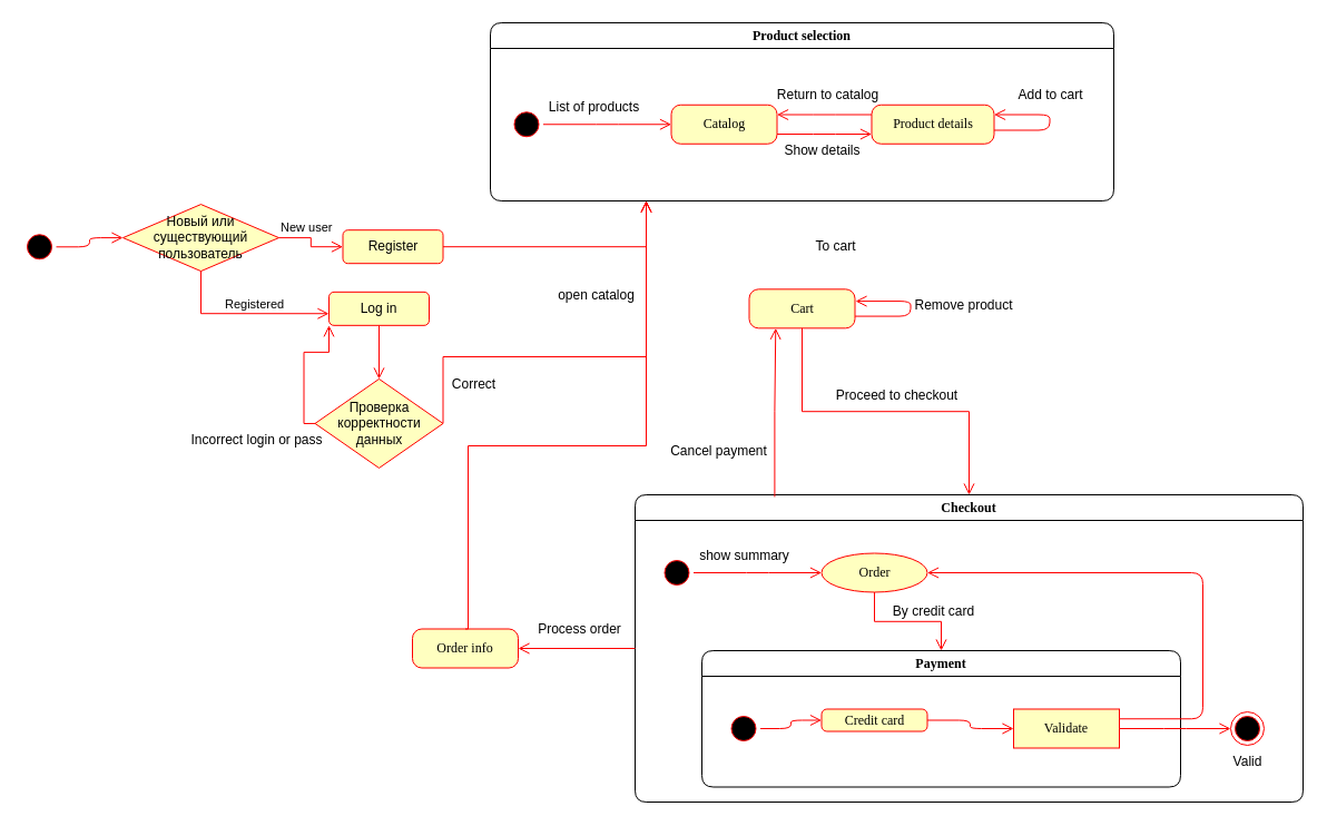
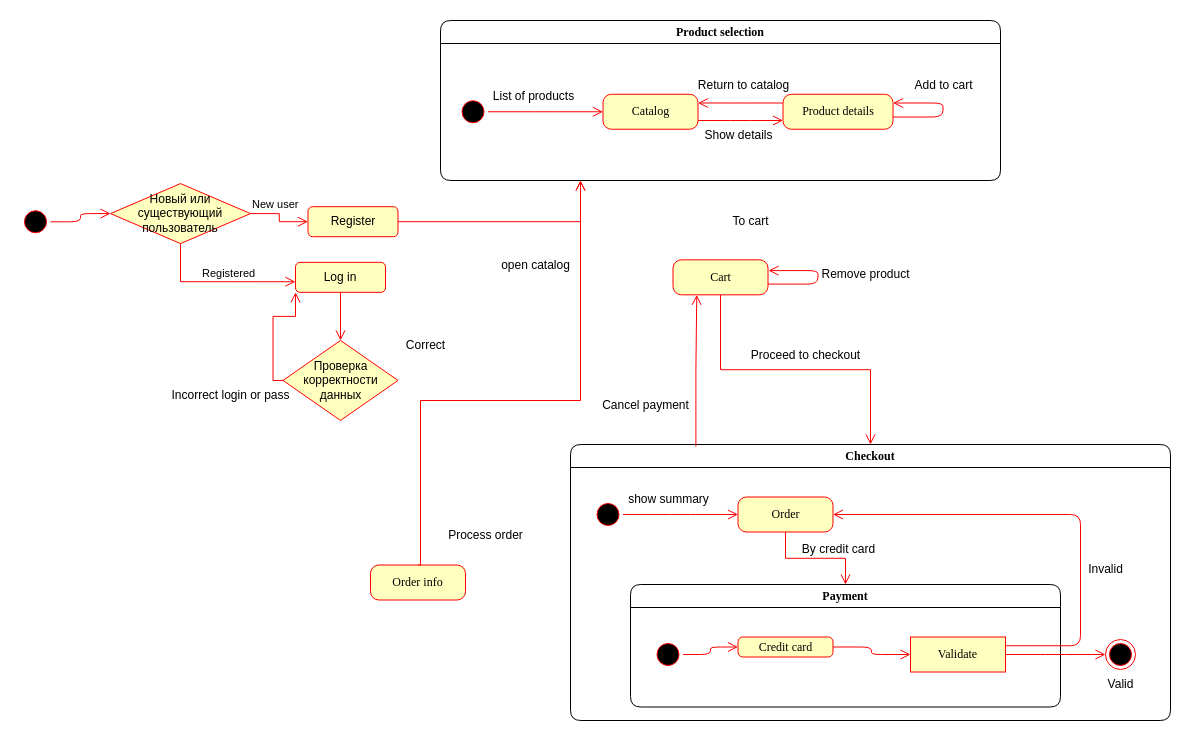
  <mxCell id="0" />
  <mxCell id="1" parent="0" />
  <mxCell id="2" value="" style="ellipse;html=1;shape=startState;fillColor=#000000;strokeColor=#ff0000;rounded=1;shadow=0;comic=0;labelBackgroundColor=none;fontFamily=Verdana;fontSize=12;fontColor=#000000;align=center;direction=south;" parent="1" vertex="1"><mxGeometry x="20" y="206.25" width="30" height="30" as="geometry" /></mxCell>
  <mxCell id="3" value="Checkout" style="swimlane;whiteSpace=wrap;html=1;rounded=1;shadow=0;comic=0;labelBackgroundColor=none;strokeWidth=1;fontFamily=Verdana;fontSize=12;align=center;" parent="1" vertex="1"><mxGeometry x="570" y="444" width="600" height="276" as="geometry" /></mxCell>
- <mxCell id="4" value="Order" style="ellipse;whiteSpace=wrap;html=1;arcSize=24;fillColor=#ffffc0;strokeColor=#ff0000;shadow=0;comic=0;labelBackgroundColor=none;fontFamily=Verdana;fontSize=12;fontColor=#000000;align=center;" vertex="1" parent="3"><mxGeometry x="167.5" y="52.5" width="95" height="35" as="geometry" /></mxCell>
+ <mxCell id="4" value="Order" style="rounded=1;whiteSpace=wrap;html=1;arcSize=24;fillColor=#ffffc0;strokeColor=#ff0000;shadow=0;comic=0;labelBackgroundColor=none;fontFamily=Verdana;fontSize=12;fontColor=#000000;align=center;" vertex="1" parent="3"><mxGeometry x="167.5" y="52.5" width="95" height="35" as="geometry" /></mxCell>
  <mxCell id="5" style="edgeStyle=elbowEdgeStyle;html=1;labelBackgroundColor=none;endArrow=open;endSize=8;strokeColor=#ff0000;fontFamily=Verdana;fontSize=12;align=left;" edge="1" parent="3" source="6" target="4"><mxGeometry relative="1" as="geometry" /></mxCell>
  <mxCell id="6" value="" style="ellipse;html=1;shape=startState;fillColor=#000000;strokeColor=#ff0000;rounded=1;shadow=0;comic=0;labelBackgroundColor=none;fontFamily=Verdana;fontSize=12;fontColor=#000000;align=center;direction=south;" vertex="1" parent="3"><mxGeometry x="22.5" y="55" width="30" height="30" as="geometry" /></mxCell>
  <mxCell id="7" value="show summary" style="text;html=1;align=center;verticalAlign=middle;resizable=0;points=[];autosize=1;strokeColor=none;fillColor=none;" vertex="1" parent="3"><mxGeometry x="47.5" y="40" width="100" height="30" as="geometry" /></mxCell>
  <mxCell id="8" value="Payment" style="swimlane;whiteSpace=wrap;html=1;rounded=1;shadow=0;comic=0;labelBackgroundColor=none;strokeWidth=1;fontFamily=Verdana;fontSize=12;align=center;" vertex="1" parent="3"><mxGeometry x="60" y="140" width="430" height="122.5" as="geometry" /></mxCell>
  <mxCell id="9" value="Credit card" style="rounded=1;whiteSpace=wrap;html=1;arcSize=24;fillColor=#ffffc0;strokeColor=#ff0000;shadow=0;comic=0;labelBackgroundColor=none;fontFamily=Verdana;fontSize=12;fontColor=#000000;align=center;" vertex="1" parent="8"><mxGeometry x="107.5" y="52.5" width="95" height="20" as="geometry" /></mxCell>
  <mxCell id="10" style="edgeStyle=elbowEdgeStyle;html=1;labelBackgroundColor=none;endArrow=open;endSize=8;strokeColor=#ff0000;fontFamily=Verdana;fontSize=12;align=left;" edge="1" parent="8" source="11" target="9"><mxGeometry relative="1" as="geometry" /></mxCell>
  <mxCell id="11" value="" style="ellipse;html=1;shape=startState;fillColor=#000000;strokeColor=#ff0000;rounded=1;shadow=0;comic=0;labelBackgroundColor=none;fontFamily=Verdana;fontSize=12;fontColor=#000000;align=center;direction=south;" vertex="1" parent="8"><mxGeometry x="22.5" y="55" width="30" height="30" as="geometry" /></mxCell>
  <mxCell id="12" style="edgeStyle=elbowEdgeStyle;html=1;labelBackgroundColor=none;endArrow=open;endSize=8;strokeColor=#ff0000;fontFamily=Verdana;fontSize=12;align=left;exitX=1;exitY=0.5;exitDx=0;exitDy=0;entryX=0;entryY=0.5;entryDx=0;entryDy=0;" edge="1" parent="8" source="9" target="13"><mxGeometry relative="1" as="geometry"><mxPoint x="217.5" y="69.57" as="sourcePoint" /><mxPoint x="267.5" y="70" as="targetPoint" /></mxGeometry></mxCell>
  <mxCell id="13" value="Validate" style="whiteSpace=wrap;html=1;arcSize=24;fillColor=#ffffc0;strokeColor=#ff0000;shadow=0;comic=0;labelBackgroundColor=none;fontFamily=Verdana;fontSize=12;fontColor=#000000;align=center;rounded=0;" vertex="1" parent="8"><mxGeometry x="280" y="52.5" width="95" height="35" as="geometry" /></mxCell>
  <mxCell id="14" value="" style="edgeStyle=orthogonalEdgeStyle;html=1;align=left;verticalAlign=top;endArrow=open;endSize=8;strokeColor=#ff0000;rounded=0;exitX=0.5;exitY=1;exitDx=0;exitDy=0;entryX=0.5;entryY=0;entryDx=0;entryDy=0;" edge="1" parent="3" source="4" target="8"><mxGeometry x="-1" relative="1" as="geometry"><mxPoint x="348" y="266" as="targetPoint" /><mxPoint x="320" y="70" as="sourcePoint" /><Array as="points" /></mxGeometry></mxCell>
  <mxCell id="15" value="By credit card" style="text;html=1;align=center;verticalAlign=middle;resizable=0;points=[];autosize=1;strokeColor=none;fillColor=none;" vertex="1" parent="3"><mxGeometry x="217.5" y="90" width="100" height="30" as="geometry" /></mxCell>
  <mxCell id="16" style="edgeStyle=elbowEdgeStyle;html=1;labelBackgroundColor=none;endArrow=open;endSize=8;strokeColor=#ff0000;fontFamily=Verdana;fontSize=12;align=left;exitX=1;exitY=0.25;exitDx=0;exitDy=0;entryX=1;entryY=0.5;entryDx=0;entryDy=0;" edge="1" parent="3" source="13" target="4"><mxGeometry relative="1" as="geometry"><mxPoint x="485" y="170" as="sourcePoint" /><mxPoint x="575" y="170" as="targetPoint" /><Array as="points"><mxPoint x="510" y="130" /></Array></mxGeometry></mxCell>
+ <mxCell id="17" value="Invalid" style="text;html=1;align=center;verticalAlign=middle;resizable=0;points=[];autosize=1;strokeColor=none;fillColor=none;" vertex="1" parent="3"><mxGeometry x="505" y="110" width="60" height="30" as="geometry" /></mxCell>
  <mxCell id="18" value="" style="ellipse;html=1;shape=endState;fillColor=#000000;strokeColor=#ff0000;" vertex="1" parent="3"><mxGeometry x="535" y="195.0" width="30" height="30" as="geometry" /></mxCell>
  <mxCell id="19" style="edgeStyle=elbowEdgeStyle;html=1;labelBackgroundColor=none;endArrow=open;endSize=8;strokeColor=#ff0000;fontFamily=Verdana;fontSize=12;align=left;exitX=1;exitY=0.5;exitDx=0;exitDy=0;" edge="1" parent="3" source="13" target="18"><mxGeometry relative="1" as="geometry"><mxPoint x="495" y="210" as="sourcePoint" /><mxPoint x="545" y="210" as="targetPoint" /></mxGeometry></mxCell>
  <mxCell id="20" value="Valid" style="text;html=1;align=center;verticalAlign=middle;resizable=0;points=[];autosize=1;strokeColor=none;fillColor=none;" vertex="1" parent="3"><mxGeometry x="525" y="225" width="50" height="30" as="geometry" /></mxCell>
  <mxCell id="21" style="edgeStyle=orthogonalEdgeStyle;html=1;labelBackgroundColor=none;endArrow=open;endSize=8;strokeColor=#ff0000;fontFamily=Verdana;fontSize=12;align=left;entryX=0;entryY=0.5;entryDx=0;entryDy=0;" parent="1" source="2" target="22" edge="1"><mxGeometry relative="1" as="geometry"><mxPoint x="195" y="281.25" as="targetPoint" /></mxGeometry></mxCell>
  <mxCell id="22" value="Новый или существующий пользователь" style="rhombus;whiteSpace=wrap;html=1;fontColor=#000000;fillColor=#ffffc0;strokeColor=#ff0000;" vertex="1" parent="1"><mxGeometry x="110" y="183.08" width="140" height="60" as="geometry" /></mxCell>
  <mxCell id="23" value="New user" style="edgeStyle=orthogonalEdgeStyle;html=1;align=left;verticalAlign=bottom;endArrow=open;endSize=8;strokeColor=#ff0000;rounded=0;entryX=0;entryY=0.5;entryDx=0;entryDy=0;" edge="1" parent="1" source="22" target="25"><mxGeometry x="-1" relative="1" as="geometry"><mxPoint x="295" y="221.2" as="targetPoint" /></mxGeometry></mxCell>
  <mxCell id="24" value="Registered" style="edgeStyle=orthogonalEdgeStyle;html=1;align=left;verticalAlign=top;endArrow=open;endSize=8;strokeColor=#ff0000;rounded=0;entryX=0;entryY=0.5;entryDx=0;entryDy=0;exitX=0.5;exitY=1;exitDx=0;exitDy=0;" edge="1" parent="1" source="22"><mxGeometry x="-0.242" y="21" relative="1" as="geometry"><mxPoint x="294.95" y="281.23" as="targetPoint" /><mxPoint x="174.998" y="242.446" as="sourcePoint" /><Array as="points"><mxPoint x="180" y="281" /></Array><mxPoint as="offset" /></mxGeometry></mxCell>
  <mxCell id="25" value="Register&lt;span style=&quot;color: rgba(0, 0, 0, 0); font-family: monospace; font-size: 0px; text-align: start; text-wrap: nowrap;&quot;&gt;%3CmxGraphModel%3E%3Croot%3E%3CmxCell%20id%3D%220%22%2F%3E%3CmxCell%20id%3D%221%22%20parent%3D%220%22%2F%3E%3CmxCell%20id%3D%222%22%20value%3D%22Browse%20Items%22%20style%3D%22rounded%3D1%3BwhiteSpace%3Dwrap%3Bhtml%3D1%3BfillColor%3D%23ffffc0%3BstrokeColor%3D%23ff0000%3BfontColor%3D%23000000%3B%22%20vertex%3D%221%22%20parent%3D%221%22%3E%3CmxGeometry%20x%3D%22220%22%20y%3D%22110%22%20width%3D%2290%22%20height%3D%2230%22%20as%3D%22geometry%22%2F%3E%3C%2FmxCell%3E%3C%2Froot%3E%3C%2FmxGraphModel%3E&lt;/span&gt;" style="rounded=1;whiteSpace=wrap;html=1;fillColor=#ffffc0;strokeColor=#ff0000;fontColor=#000000;" vertex="1" parent="1"><mxGeometry x="307.5" y="206.2" width="90" height="30" as="geometry" /></mxCell>
  <mxCell id="26" value="Log in" style="rounded=1;whiteSpace=wrap;html=1;fillColor=#ffffc0;strokeColor=#ff0000;fontColor=#000000;" vertex="1" parent="1"><mxGeometry x="295" y="261.83" width="90" height="30" as="geometry" /></mxCell>
  <mxCell id="27" value="Проверка корректности данных" style="rhombus;whiteSpace=wrap;html=1;fontColor=#000000;fillColor=#ffffc0;strokeColor=#ff0000;" vertex="1" parent="1"><mxGeometry x="282.5" y="339.95" width="115" height="80" as="geometry" /></mxCell>
  <mxCell id="28" value="" style="edgeStyle=orthogonalEdgeStyle;html=1;align=left;verticalAlign=top;endArrow=open;endSize=8;strokeColor=#ff0000;rounded=0;entryX=0.5;entryY=0;entryDx=0;entryDy=0;exitX=0.5;exitY=1;exitDx=0;exitDy=0;" edge="1" parent="1" source="26" target="27"><mxGeometry x="-1" relative="1" as="geometry"><mxPoint x="289.95" y="358.23" as="targetPoint" /><mxPoint x="170" y="319.95" as="sourcePoint" /><Array as="points" /></mxGeometry></mxCell>
- <mxCell id="29" value="" style="edgeStyle=orthogonalEdgeStyle;html=1;align=left;verticalAlign=top;endArrow=open;endSize=8;strokeColor=#ff0000;rounded=0;exitX=1;exitY=0.5;exitDx=0;exitDy=0;entryX=0.25;entryY=1;entryDx=0;entryDy=0;" edge="1" parent="1" source="27" target="33"><mxGeometry x="-1" relative="1" as="geometry"><mxPoint x="477.5" y="330" as="targetPoint" /><mxPoint x="350" y="305.95" as="sourcePoint" /><Array as="points"><mxPoint x="397" y="320" /><mxPoint x="580" y="320" /></Array></mxGeometry></mxCell>
  <mxCell id="30" value="Correct" style="text;html=1;align=center;verticalAlign=middle;resizable=0;points=[];autosize=1;strokeColor=none;fillColor=none;" vertex="1" parent="1"><mxGeometry x="395" y="330" width="60" height="30" as="geometry" /></mxCell>
  <mxCell id="31" value="Incorrect login or pass" style="text;html=1;align=center;verticalAlign=middle;resizable=0;points=[];autosize=1;strokeColor=none;fillColor=none;" vertex="1" parent="1"><mxGeometry x="160" y="379.95" width="140" height="30" as="geometry" /></mxCell>
  <mxCell id="32" value="" style="edgeStyle=orthogonalEdgeStyle;html=1;align=left;verticalAlign=top;endArrow=open;endSize=8;strokeColor=#ff0000;rounded=0;exitX=1;exitY=0.5;exitDx=0;exitDy=0;entryX=0.25;entryY=1;entryDx=0;entryDy=0;" edge="1" parent="1" source="25" target="33"><mxGeometry x="-1" relative="1" as="geometry"><mxPoint x="477.5" y="250" as="targetPoint" /><mxPoint x="412.45" y="265.92" as="sourcePoint" /><Array as="points" /></mxGeometry></mxCell>
  <mxCell id="33" value="Product selection" style="swimlane;whiteSpace=wrap;html=1;rounded=1;shadow=0;comic=0;labelBackgroundColor=none;strokeWidth=1;fontFamily=Verdana;fontSize=12;align=center;" vertex="1" parent="1"><mxGeometry x="440" y="20" width="560" height="160" as="geometry" /></mxCell>
  <mxCell id="34" style="edgeStyle=elbowEdgeStyle;html=1;labelBackgroundColor=none;endArrow=open;endSize=8;strokeColor=#ff0000;fontFamily=Verdana;fontSize=12;align=left;exitX=1;exitY=0.75;exitDx=0;exitDy=0;entryX=0;entryY=0.75;entryDx=0;entryDy=0;" edge="1" parent="33" source="35" target="39"><mxGeometry relative="1" as="geometry"><mxPoint x="287.5" y="99.95" as="sourcePoint" /><mxPoint x="372.5" y="99.95" as="targetPoint" /><Array as="points" /></mxGeometry></mxCell>
  <mxCell id="35" value="Catalog" style="rounded=1;whiteSpace=wrap;html=1;arcSize=24;fillColor=#ffffc0;strokeColor=#ff0000;shadow=0;comic=0;labelBackgroundColor=none;fontFamily=Verdana;fontSize=12;fontColor=#000000;align=center;" vertex="1" parent="33"><mxGeometry x="162.5" y="73.75" width="95" height="35" as="geometry" /></mxCell>
  <mxCell id="36" style="edgeStyle=elbowEdgeStyle;html=1;labelBackgroundColor=none;endArrow=open;endSize=8;strokeColor=#ff0000;fontFamily=Verdana;fontSize=12;align=left;" edge="1" parent="33" source="37" target="35"><mxGeometry relative="1" as="geometry" /></mxCell>
  <mxCell id="37" value="" style="ellipse;html=1;shape=startState;fillColor=#000000;strokeColor=#ff0000;rounded=1;shadow=0;comic=0;labelBackgroundColor=none;fontFamily=Verdana;fontSize=12;fontColor=#000000;align=center;direction=south;" vertex="1" parent="33"><mxGeometry x="17.5" y="76.25" width="30" height="30" as="geometry" /></mxCell>
  <mxCell id="38" style="edgeStyle=elbowEdgeStyle;html=1;labelBackgroundColor=none;endArrow=open;endSize=8;strokeColor=#ff0000;fontFamily=Verdana;fontSize=12;align=left;entryX=1;entryY=0.25;entryDx=0;entryDy=0;" edge="1" parent="33" target="39"><mxGeometry relative="1" as="geometry"><mxPoint x="452.5" y="96.5" as="sourcePoint" /><mxPoint x="452.5" y="73.75" as="targetPoint" /><Array as="points"><mxPoint x="502.5" y="90.25" /><mxPoint x="482.5" y="72.75" /></Array></mxGeometry></mxCell>
  <mxCell id="39" value="Product details" style="rounded=1;whiteSpace=wrap;html=1;arcSize=24;fillColor=#ffffc0;strokeColor=#ff0000;shadow=0;comic=0;labelBackgroundColor=none;fontFamily=Verdana;fontSize=12;fontColor=#000000;align=center;" vertex="1" parent="33"><mxGeometry x="342.5" y="73.75" width="110" height="35" as="geometry" /></mxCell>
  <mxCell id="40" value="List of products" style="text;html=1;align=center;verticalAlign=middle;resizable=0;points=[];autosize=1;strokeColor=none;fillColor=none;" vertex="1" parent="33"><mxGeometry x="42.5" y="61.25" width="100" height="30" as="geometry" /></mxCell>
  <mxCell id="41" value="Add to cart" style="text;html=1;align=center;verticalAlign=middle;resizable=0;points=[];autosize=1;strokeColor=none;fillColor=none;" vertex="1" parent="33"><mxGeometry x="462.5" y="50" width="80" height="30" as="geometry" /></mxCell>
  <mxCell id="42" value="Show details" style="text;html=1;align=center;verticalAlign=middle;resizable=0;points=[];autosize=1;strokeColor=none;fillColor=none;" vertex="1" parent="33"><mxGeometry x="252.5" y="100" width="90" height="30" as="geometry" /></mxCell>
  <mxCell id="43" style="edgeStyle=elbowEdgeStyle;html=1;labelBackgroundColor=none;endArrow=open;endSize=8;strokeColor=#ff0000;fontFamily=Verdana;fontSize=12;align=left;entryX=1;entryY=0.25;entryDx=0;entryDy=0;exitX=0;exitY=0.25;exitDx=0;exitDy=0;" edge="1" parent="33" source="39" target="35"><mxGeometry relative="1" as="geometry"><mxPoint x="272.5" y="61.25" as="sourcePoint" /><mxPoint x="357.5" y="61.25" as="targetPoint" /><Array as="points" /></mxGeometry></mxCell>
  <mxCell id="44" value="Return to catalog" style="text;html=1;align=center;verticalAlign=middle;resizable=0;points=[];autosize=1;strokeColor=none;fillColor=none;" vertex="1" parent="33"><mxGeometry x="247.5" y="50" width="110" height="30" as="geometry" /></mxCell>
  <mxCell id="45" value="open catalog" style="text;html=1;align=center;verticalAlign=middle;resizable=0;points=[];autosize=1;strokeColor=none;fillColor=none;" vertex="1" parent="1"><mxGeometry x="490" y="250" width="90" height="30" as="geometry" /></mxCell>
  <mxCell id="46" value="To cart" style="text;html=1;align=center;verticalAlign=middle;resizable=0;points=[];autosize=1;strokeColor=none;fillColor=none;" vertex="1" parent="1"><mxGeometry x="720" y="206.2" width="60" height="30" as="geometry" /></mxCell>
  <mxCell id="47" value="Cart" style="rounded=1;whiteSpace=wrap;html=1;arcSize=24;fillColor=#ffffc0;strokeColor=#ff0000;shadow=0;comic=0;labelBackgroundColor=none;fontFamily=Verdana;fontSize=12;fontColor=#000000;align=center;" vertex="1" parent="1"><mxGeometry x="672.5" y="259.33" width="95" height="35" as="geometry" /></mxCell>
  <mxCell id="48" style="edgeStyle=elbowEdgeStyle;html=1;labelBackgroundColor=none;endArrow=open;endSize=8;strokeColor=#ff0000;fontFamily=Verdana;fontSize=12;align=left;entryX=1;entryY=0.25;entryDx=0;entryDy=0;" edge="1" parent="1"><mxGeometry relative="1" as="geometry"><mxPoint x="767.5" y="283.58" as="sourcePoint" /><mxPoint x="768" y="270.08" as="targetPoint" /><Array as="points"><mxPoint x="817.5" y="277.33" /><mxPoint x="797.5" y="259.83" /></Array></mxGeometry></mxCell>
  <mxCell id="49" value="Remove product" style="text;html=1;align=center;verticalAlign=middle;resizable=0;points=[];autosize=1;strokeColor=none;fillColor=none;" vertex="1" parent="1"><mxGeometry x="810" y="259.33" width="110" height="30" as="geometry" /></mxCell>
  <mxCell id="50" value="" style="edgeStyle=orthogonalEdgeStyle;html=1;align=left;verticalAlign=top;endArrow=open;endSize=8;strokeColor=#ff0000;rounded=0;exitX=0.5;exitY=1;exitDx=0;exitDy=0;entryX=0.5;entryY=0;entryDx=0;entryDy=0;" edge="1" parent="1" source="47" target="3"><mxGeometry x="-1" relative="1" as="geometry"><mxPoint x="720" y="342" as="targetPoint" /><mxPoint x="719.13" y="310" as="sourcePoint" /><Array as="points" /></mxGeometry></mxCell>
  <mxCell id="51" value="Proceed to checkout" style="text;html=1;align=center;verticalAlign=middle;resizable=0;points=[];autosize=1;strokeColor=none;fillColor=none;" vertex="1" parent="1"><mxGeometry x="740" y="339.95" width="130" height="30" as="geometry" /></mxCell>
  <mxCell id="52" value="Cancel payment" style="text;html=1;align=center;verticalAlign=middle;resizable=0;points=[];autosize=1;strokeColor=none;fillColor=none;" vertex="1" parent="1"><mxGeometry x="590" y="389.95" width="110" height="30" as="geometry" /></mxCell>
  <mxCell id="53" value="" style="edgeStyle=orthogonalEdgeStyle;html=1;align=left;verticalAlign=top;endArrow=open;endSize=8;strokeColor=#ff0000;rounded=0;entryX=0.25;entryY=1;entryDx=0;entryDy=0;exitX=0.209;exitY=0.007;exitDx=0;exitDy=0;exitPerimeter=0;" edge="1" parent="1" source="3" target="47"><mxGeometry x="-1" relative="1" as="geometry"><mxPoint x="695" y="400" as="targetPoint" /><mxPoint x="696" y="440" as="sourcePoint" /><Array as="points" /></mxGeometry></mxCell>
  <mxCell id="54" value="" style="edgeStyle=orthogonalEdgeStyle;html=1;align=left;verticalAlign=top;endArrow=open;endSize=8;strokeColor=#ff0000;rounded=0;entryX=0;entryY=1;entryDx=0;entryDy=0;exitX=0;exitY=0.5;exitDx=0;exitDy=0;" edge="1" parent="1" source="27" target="26"><mxGeometry x="-1" relative="1" as="geometry"><mxPoint x="350" y="350" as="targetPoint" /><mxPoint x="350" y="302" as="sourcePoint" /><Array as="points" /></mxGeometry></mxCell>
- <mxCell id="55" value="" style="edgeStyle=orthogonalEdgeStyle;html=1;align=left;verticalAlign=top;endArrow=open;endSize=8;strokeColor=#ff0000;rounded=0;entryX=1;entryY=0.5;entryDx=0;entryDy=0;exitX=0;exitY=0.5;exitDx=0;exitDy=0;" edge="1" parent="1" source="3" target="56"><mxGeometry x="-1" relative="1" as="geometry"><mxPoint x="390" y="570" as="targetPoint" /><mxPoint x="490" y="570" as="sourcePoint" /><Array as="points" /></mxGeometry></mxCell>
  <mxCell id="56" value="Order info" style="rounded=1;whiteSpace=wrap;html=1;arcSize=24;fillColor=#ffffc0;strokeColor=#ff0000;shadow=0;comic=0;labelBackgroundColor=none;fontFamily=Verdana;fontSize=12;fontColor=#000000;align=center;" vertex="1" parent="1"><mxGeometry x="370" y="564.5" width="95" height="35" as="geometry" /></mxCell>
  <mxCell id="57" value="" style="edgeStyle=orthogonalEdgeStyle;html=1;align=left;verticalAlign=top;endArrow=open;endSize=8;strokeColor=#ff0000;rounded=0;entryX=0.25;entryY=1;entryDx=0;entryDy=0;exitX=0.5;exitY=0;exitDx=0;exitDy=0;" edge="1" parent="1" source="56" target="33"><mxGeometry x="-1" relative="1" as="geometry"><mxPoint x="532.96" y="339.95" as="targetPoint" /><mxPoint x="351" y="540" as="sourcePoint" /><Array as="points"><mxPoint x="420" y="564" /><mxPoint x="420" y="400" /><mxPoint x="580" y="400" /></Array></mxGeometry></mxCell>
- <mxCell id="58" value="Process order" style="text;html=1;align=center;verticalAlign=middle;resizable=0;points=[];autosize=1;strokeColor=none;fillColor=none;" vertex="1" parent="1"><mxGeometry x="470" y="550" width="100" height="30" as="geometry" /></mxCell>
+ <mxCell id="58" value="Process order" style="text;html=1;align=center;verticalAlign=middle;resizable=0;points=[];autosize=1;strokeColor=none;fillColor=none;" vertex="1" parent="1"><mxGeometry x="435" y="520" width="100" height="30" as="geometry" /></mxCell>
